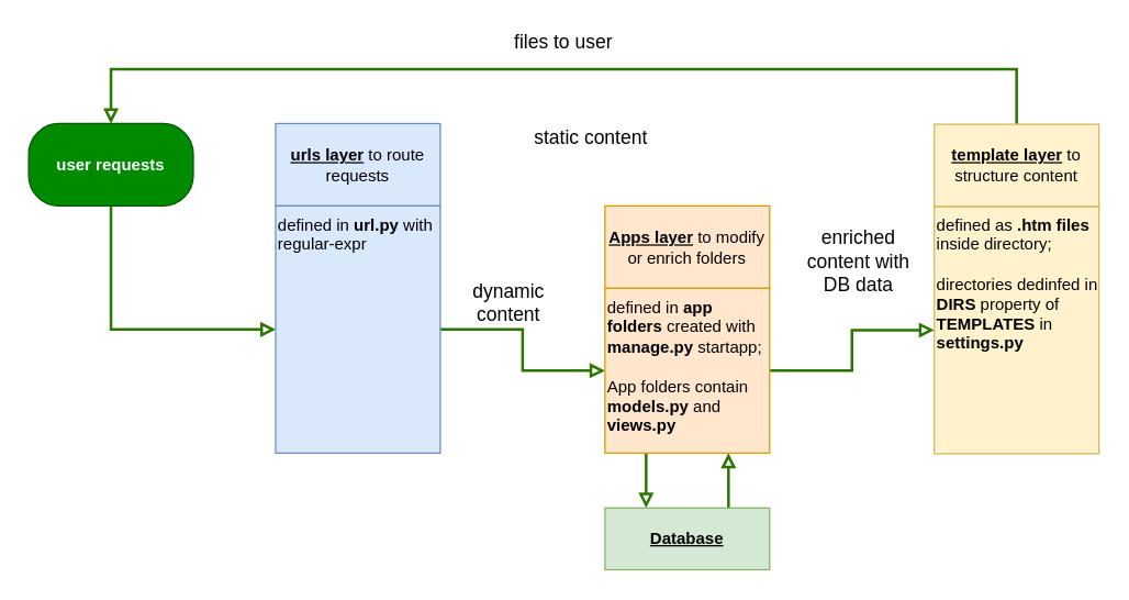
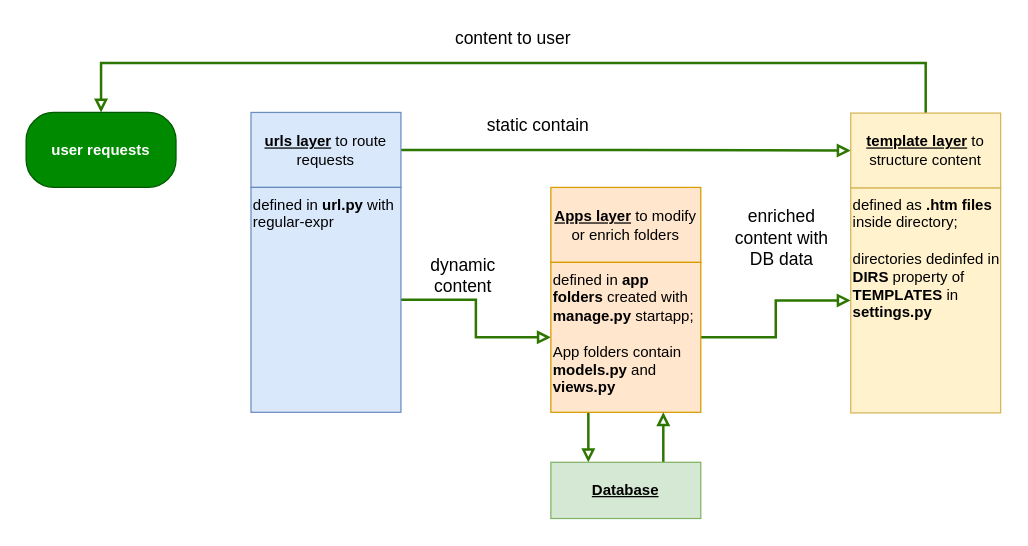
  <mxCell id="0" />
  <mxCell id="1" parent="0" />
- <mxCell id="2" style="edgeStyle=orthogonalEdgeStyle;rounded=0;orthogonalLoop=1;jettySize=auto;html=1;exitX=0.5;exitY=1;exitDx=0;exitDy=0;fillColor=#60a917;strokeColor=#2D7600;strokeWidth=2;endArrow=block;endFill=0;" parent="1" source="3" target="7" edge="1"><mxGeometry relative="1" as="geometry" /></mxCell>
  <mxCell id="3" value="user requests" style="rounded=1;whiteSpace=wrap;html=1;arcSize=37;fillColor=#008a00;strokeColor=#005700;fontColor=#ffffff;fontStyle=1" parent="1" vertex="1"><mxGeometry x="20" y="89.5" width="120" height="60" as="geometry" /></mxCell>
+ <mxCell id="4" style="edgeStyle=orthogonalEdgeStyle;rounded=0;orthogonalLoop=1;jettySize=auto;html=1;exitX=1;exitY=0.5;exitDx=0;exitDy=0;endArrow=block;endFill=0;strokeWidth=2;fillColor=#60a917;strokeColor=#2D7600;" parent="1" source="5" target="13" edge="1"><mxGeometry relative="1" as="geometry" /></mxCell>
  <mxCell id="5" value="&lt;b&gt;&lt;u&gt;urls layer&lt;/u&gt;&lt;/b&gt; to route requests" style="rounded=1;whiteSpace=wrap;html=1;arcSize=0;fillColor=#dae8fc;strokeColor=#6c8ebf;" parent="1" vertex="1"><mxGeometry x="200" y="89.5" width="120" height="60" as="geometry" /></mxCell>
  <mxCell id="6" style="edgeStyle=orthogonalEdgeStyle;rounded=0;orthogonalLoop=1;jettySize=auto;html=1;entryX=0;entryY=0.5;entryDx=0;entryDy=0;endArrow=block;endFill=0;strokeWidth=2;fillColor=#60a917;strokeColor=#2D7600;" parent="1" source="7" target="11" edge="1"><mxGeometry relative="1" as="geometry" /></mxCell>
  <mxCell id="7" value="defined in &lt;b&gt;url.py&lt;/b&gt;&amp;nbsp;with regular-expr" style="rounded=1;whiteSpace=wrap;html=1;arcSize=0;align=left;verticalAlign=top;fillColor=#dae8fc;strokeColor=#6c8ebf;" parent="1" vertex="1"><mxGeometry x="200" y="149.5" width="120" height="180" as="geometry" /></mxCell>
  <mxCell id="8" value="&lt;b&gt;&lt;u&gt;Apps layer&lt;/u&gt;&lt;/b&gt; to modify or enrich folders" style="rounded=1;whiteSpace=wrap;html=1;arcSize=0;fillColor=#ffe6cc;strokeColor=#d79b00;" parent="1" vertex="1"><mxGeometry x="440" y="149.5" width="120" height="60" as="geometry" /></mxCell>
  <mxCell id="9" style="edgeStyle=orthogonalEdgeStyle;rounded=0;orthogonalLoop=1;jettySize=auto;html=1;entryX=0;entryY=0.5;entryDx=0;entryDy=0;endArrow=block;endFill=0;strokeWidth=2;fillColor=#60a917;strokeColor=#2D7600;" parent="1" source="11" target="14" edge="1"><mxGeometry relative="1" as="geometry" /></mxCell>
  <mxCell id="10" style="edgeStyle=orthogonalEdgeStyle;rounded=0;orthogonalLoop=1;jettySize=auto;html=1;exitX=0.25;exitY=1;exitDx=0;exitDy=0;entryX=0.25;entryY=0;entryDx=0;entryDy=0;endArrow=block;endFill=0;strokeWidth=2;fillColor=#60a917;strokeColor=#2D7600;" parent="1" source="11" target="16" edge="1"><mxGeometry relative="1" as="geometry" /></mxCell>
  <mxCell id="11" value="defined in &lt;b&gt;app folders &lt;/b&gt;created with &lt;b&gt;manage.py&lt;/b&gt; startapp;&lt;br&gt;&lt;br&gt;App folders contain &lt;b&gt;models.py &lt;/b&gt;and &lt;b&gt;views.py&lt;/b&gt;" style="rounded=1;whiteSpace=wrap;html=1;arcSize=0;align=left;verticalAlign=top;fillColor=#ffe6cc;strokeColor=#d79b00;" parent="1" vertex="1"><mxGeometry x="440" y="209.5" width="120" height="120" as="geometry" /></mxCell>
  <mxCell id="12" style="edgeStyle=orthogonalEdgeStyle;rounded=0;orthogonalLoop=1;jettySize=auto;html=1;exitX=0.5;exitY=0;exitDx=0;exitDy=0;entryX=0.5;entryY=0;entryDx=0;entryDy=0;fillColor=#60a917;strokeColor=#2D7600;strokeWidth=2;endArrow=block;endFill=0;" parent="1" source="13" target="3" edge="1"><mxGeometry relative="1" as="geometry"><Array as="points"><mxPoint x="740" y="50" /><mxPoint x="80" y="50" /></Array></mxGeometry></mxCell>
  <mxCell id="13" value="&lt;b&gt;&lt;u&gt;template layer&lt;/u&gt;&lt;/b&gt; to structure content" style="rounded=1;whiteSpace=wrap;html=1;arcSize=0;fillColor=#fff2cc;strokeColor=#d6b656;" parent="1" vertex="1"><mxGeometry x="680" y="90" width="120" height="60" as="geometry" /></mxCell>
  <mxCell id="14" value="defined as &lt;b&gt;.htm files &lt;/b&gt;inside directory; &lt;br&gt;&lt;br&gt;directories dedinfed in &lt;b&gt;DIRS&lt;/b&gt; property of&amp;nbsp; &lt;b&gt;TEMPLATES &lt;/b&gt;in &lt;b&gt;settings.py&lt;/b&gt;&amp;nbsp;" style="rounded=1;whiteSpace=wrap;html=1;arcSize=0;align=left;verticalAlign=top;fillColor=#fff2cc;strokeColor=#d6b656;" parent="1" vertex="1"><mxGeometry x="680" y="150" width="120" height="180" as="geometry" /></mxCell>
  <mxCell id="15" style="edgeStyle=orthogonalEdgeStyle;rounded=0;orthogonalLoop=1;jettySize=auto;html=1;exitX=0.75;exitY=0;exitDx=0;exitDy=0;entryX=0.75;entryY=1;entryDx=0;entryDy=0;endArrow=block;endFill=0;strokeWidth=2;fillColor=#60a917;strokeColor=#2D7600;" parent="1" source="16" target="11" edge="1"><mxGeometry relative="1" as="geometry" /></mxCell>
  <mxCell id="16" value="&lt;b&gt;&lt;u&gt;Database&lt;/u&gt;&lt;/b&gt;" style="rounded=1;whiteSpace=wrap;html=1;arcSize=0;fillColor=#d5e8d4;strokeColor=#82b366;" parent="1" vertex="1"><mxGeometry x="440" y="369.5" width="120" height="45" as="geometry" /></mxCell>
- <mxCell id="17" value="static content" style="text;html=1;strokeColor=none;fillColor=none;align=center;verticalAlign=middle;whiteSpace=wrap;rounded=0;fontSize=14;fontStyle=0" parent="1" vertex="1"><mxGeometry x="360" y="90" width="140" height="20" as="geometry" /></mxCell>
+ <mxCell id="17" value="static contain" style="text;html=1;strokeColor=none;fillColor=none;align=center;verticalAlign=middle;whiteSpace=wrap;rounded=0;fontSize=14;fontStyle=0" parent="1" vertex="1"><mxGeometry x="360" y="90" width="140" height="20" as="geometry" /></mxCell>
  <mxCell id="18" value="dynamic content" style="text;html=1;strokeColor=none;fillColor=none;align=center;verticalAlign=middle;whiteSpace=wrap;rounded=0;fontSize=14;fontStyle=0" parent="1" vertex="1"><mxGeometry x="330" y="209.5" width="80" height="20" as="geometry" /></mxCell>
  <mxCell id="19" value="enriched content with DB data" style="text;html=1;strokeColor=none;fillColor=none;align=center;verticalAlign=middle;whiteSpace=wrap;rounded=0;fontSize=14;fontStyle=0" parent="1" vertex="1"><mxGeometry x="580" y="179.5" width="90" height="20" as="geometry" /></mxCell>
- <mxCell id="20" value="files to user" style="text;html=1;strokeColor=none;fillColor=none;align=center;verticalAlign=middle;whiteSpace=wrap;rounded=0;fontSize=14;fontStyle=0" parent="1" vertex="1"><mxGeometry x="340" y="20" width="140" height="20" as="geometry" /></mxCell>
+ <mxCell id="20" value="content to user" style="text;html=1;strokeColor=none;fillColor=none;align=center;verticalAlign=middle;whiteSpace=wrap;rounded=0;fontSize=14;fontStyle=0" parent="1" vertex="1"><mxGeometry x="340" y="20" width="140" height="20" as="geometry" /></mxCell>
